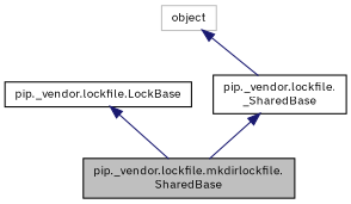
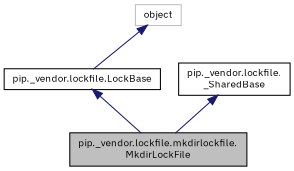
  digraph {
    fontname="IBM Plex Sans"
    node [color=black fillcolor=white fontname="IBM Plex Sans" fontsize=10 shape=record style=filled]
    edge [color=midnightblue dir=back fontname="IBM Plex Sans" fontsize=10 labelfontname=Helvetica labelfontsize=10 style=solid]
-   n1 [fillcolor=grey75 fontcolor=black height=0.2 label="pip._vendor.lockfile.mkdirlockfile.\lSharedBase" width=0.4]
+   n1 [fillcolor=grey75 fontcolor=black height=0.2 label="pip._vendor.lockfile.mkdirlockfile.\lMkdirLockFile" width=0.4]
    n2 [height=0.2 label="pip._vendor.lockfile.LockBase" width=0.4]
    n3 [height=0.2 label="pip._vendor.lockfile.\l_SharedBase" width=0.4]
    n4 [color=grey75 height=0.2 label=object width=0.4]
    n2 -> n1
    n3 -> n1
-   n4 -> n3
+   n4 -> n2
  }
